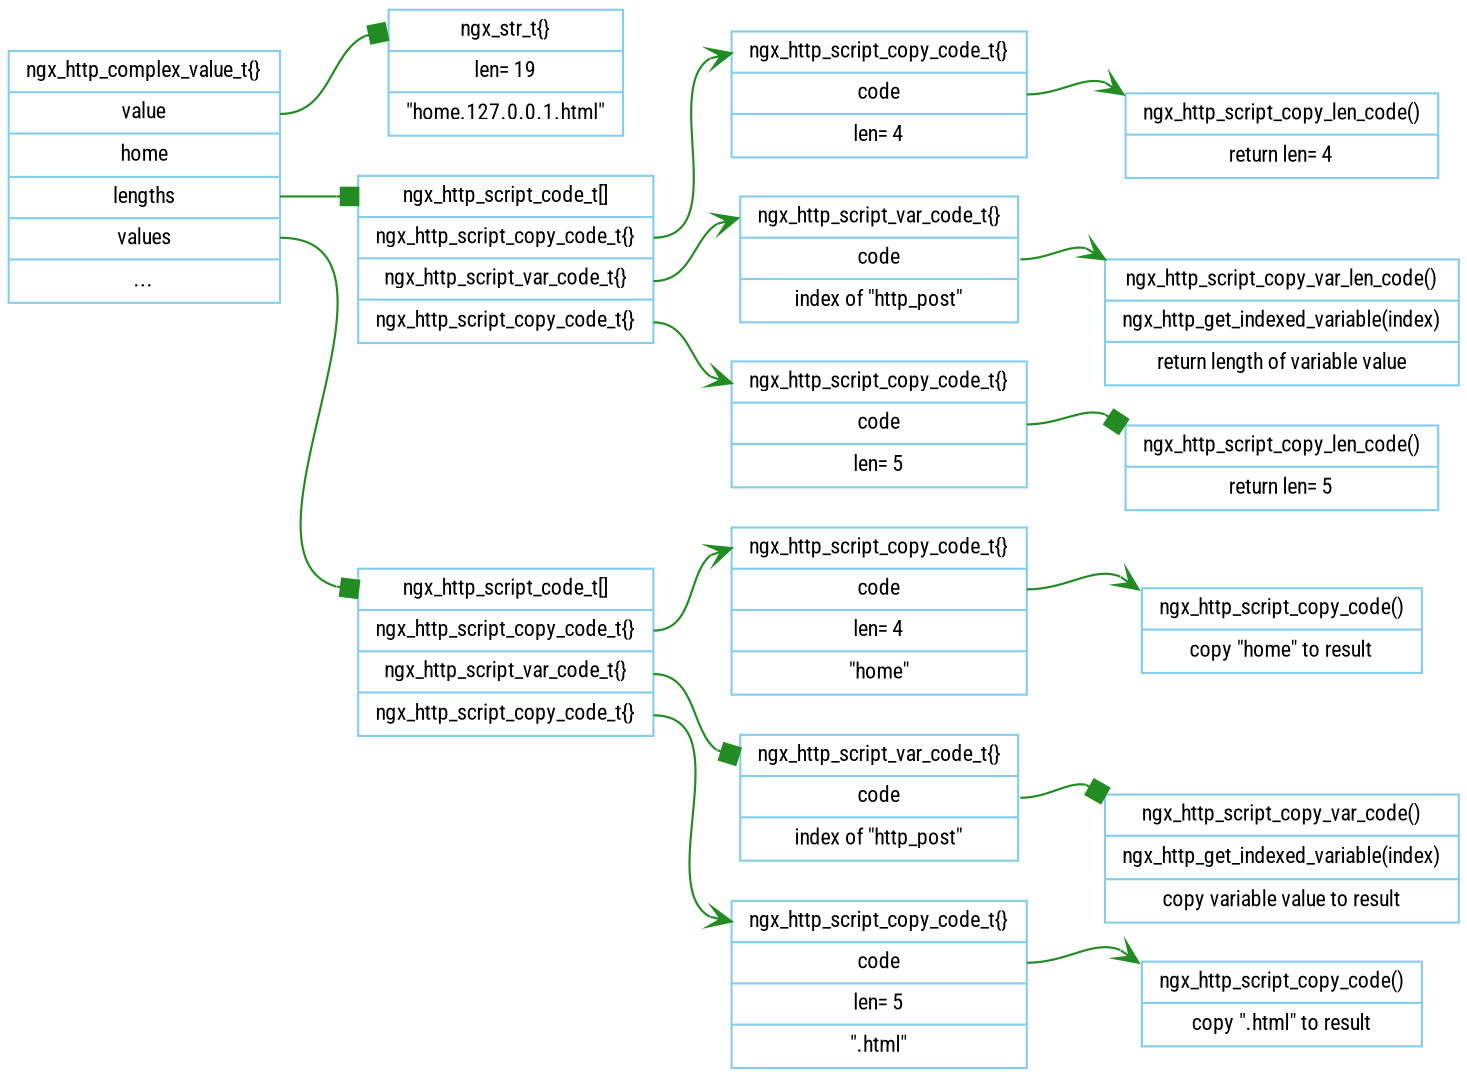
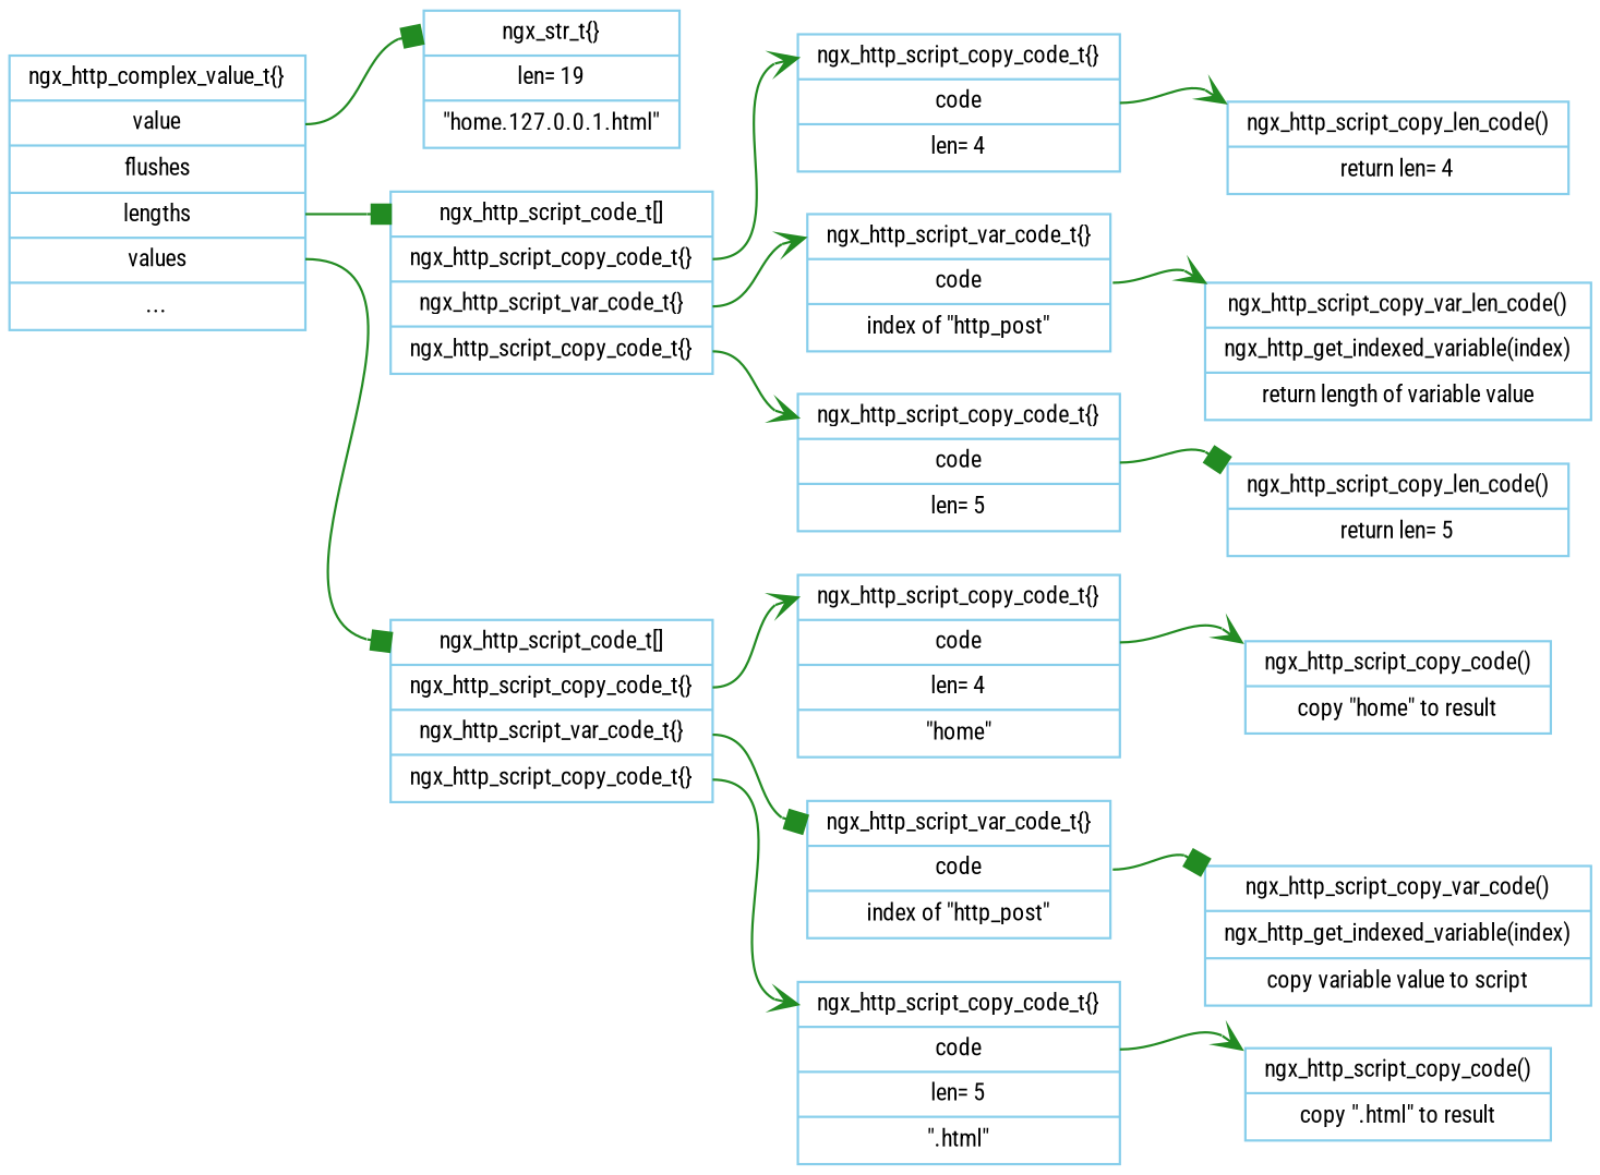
  digraph {
    fontname="Roboto Condensed"
    rankdir=LR
    node [color=skyblue fontname="Roboto Condensed" fontsize=10 shape=record]
    edge [arrowhead=vee color=forestgreen fontname="Roboto Condensed" fontsize=10 headport=head tailport=code]
-   n1 [label="<head>ngx_http_complex_value_t\{\}|<value>value|home|<lengths>lengths|<values>values|..."]
+   n1 [label="<head>ngx_http_complex_value_t\{\}|<value>value|flushes|<lengths>lengths|<values>values|..."]
    n2 [label="<head>ngx_str_t\{\}|len= 19|\"home.127.0.0.1.html\""]
    n3 [label="<head>ngx_http_script_code_t\[\]|<n1>ngx_http_script_copy_code_t\{\}|<n2>ngx_http_script_var_code_t\{\}|<n3>ngx_http_script_copy_code_t\{\}"]
    n4 [label="<head>ngx_http_script_code_t\[\]|<n1>ngx_http_script_copy_code_t\{\}|<n2>ngx_http_script_var_code_t\{\}|<n3>ngx_http_script_copy_code_t\{\}"]
    n5 [label="<head>ngx_http_script_copy_code_t\{\}|<code>code|len= 4"]
    n6 [label="<head>ngx_http_script_var_code_t\{\}|<code>code|index of \"http_post\""]
    n7 [label="<head>ngx_http_script_copy_code_t\{\}|<code>code|len= 5"]
    n8 [label="<head>ngx_http_script_copy_code_t\{\}|<code>code|len= 4|\"home\""]
    n9 [label="<head>ngx_http_script_var_code_t\{\}|<code>code|index of \"http_post\""]
    n10 [label="<head>ngx_http_script_copy_code_t\{\}|<code>code|len= 5|\".html\""]
    n11 [label="ngx_http_script_copy_len_code()|return len= 4"]
    n12 [label="ngx_http_script_copy_var_len_code()|ngx_http_get_indexed_variable(index)|return length of variable value"]
    n13 [label="ngx_http_script_copy_len_code()|return len= 5"]
    n14 [label="ngx_http_script_copy_code()|copy \"home\" to result"]
-   n15 [label="ngx_http_script_copy_var_code()|ngx_http_get_indexed_variable(index)|copy variable value to result"]
+   n15 [label="ngx_http_script_copy_var_code()|ngx_http_get_indexed_variable(index)|copy variable value to script"]
    n16 [label="ngx_http_script_copy_code()|copy \".html\" to result"]
    n1 -> n2 [arrowhead=box tailport=value]
    n1 -> n3 [arrowhead=box tailport=lengths]
    n1 -> n4 [arrowhead=box tailport=values]
    n3 -> n5 [tailport=n1]
    n3 -> n6 [tailport=n2]
    n3 -> n7 [tailport=n3]
    n4 -> n8 [tailport=n1]
    n4 -> n9 [arrowhead=box tailport=n2]
    n4 -> n10 [tailport=n3]
    n5 -> n11 [headport=nw]
    n6 -> n12 [headport=nw]
    n7 -> n13 [arrowhead=box headport=nw]
    n8 -> n14 [headport=nw]
    n9 -> n15 [arrowhead=box headport=nw]
    n10 -> n16 [headport=nw]
  }
